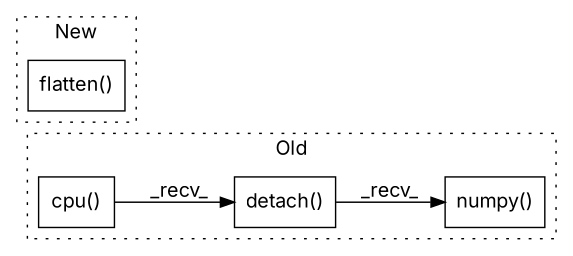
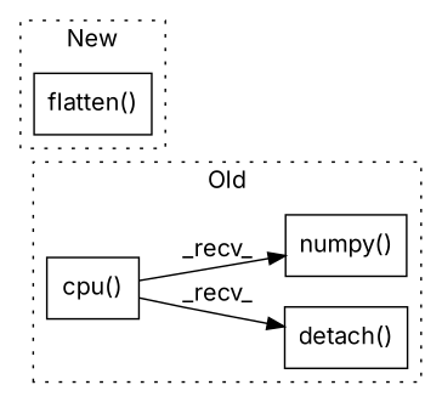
  digraph {
    fontname=Inter
    rankdir=LR
    node [a=75 fontname=Inter s=4837 shape=box]
    edge [fontname=Inter]
    n1 [l=19 label="detach()"]
    n2 [l=25 label="cpu()"]
    n3 [l=33 label="numpy()"]
    n4 [l=56 label="flatten()" s=5409]
    subgraph cluster_1 {
      label=Old
      style=dotted
      n1
      n2
      n3
    }
    subgraph cluster_2 {
      label=New
      style=dotted
      n4
    }
    n2 -> n1 [label=_recv_]
-   n1 -> n3 [label=_recv_]
+   n2 -> n3 [label=_recv_]
  }
